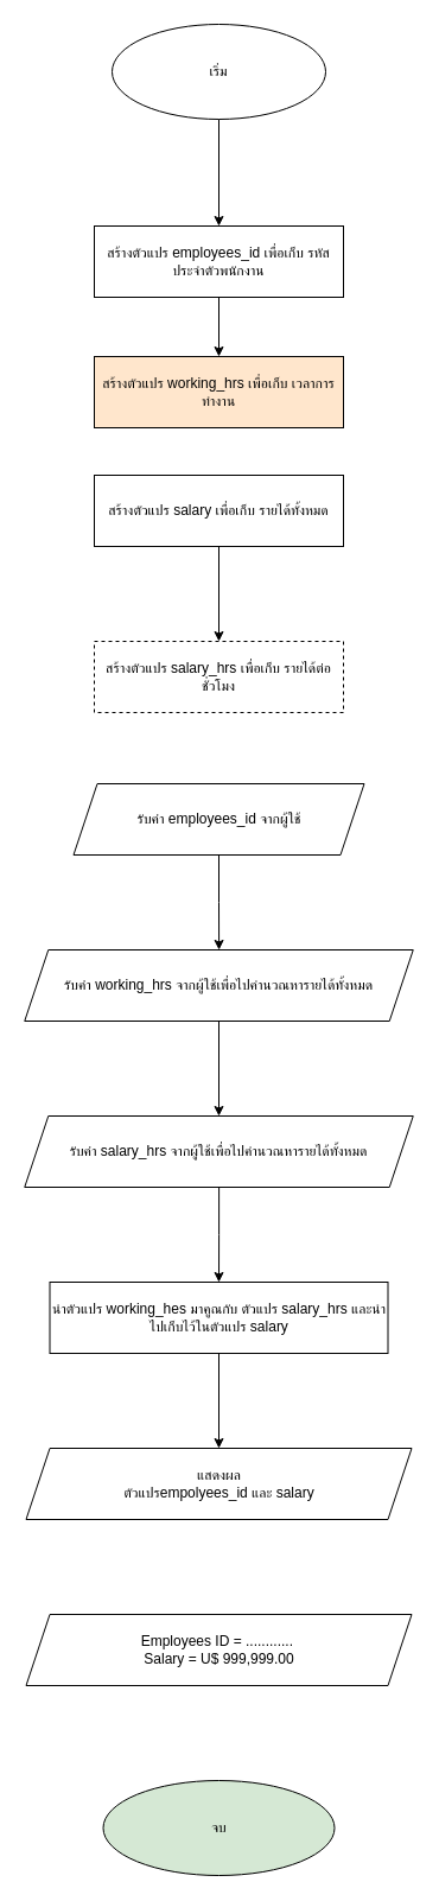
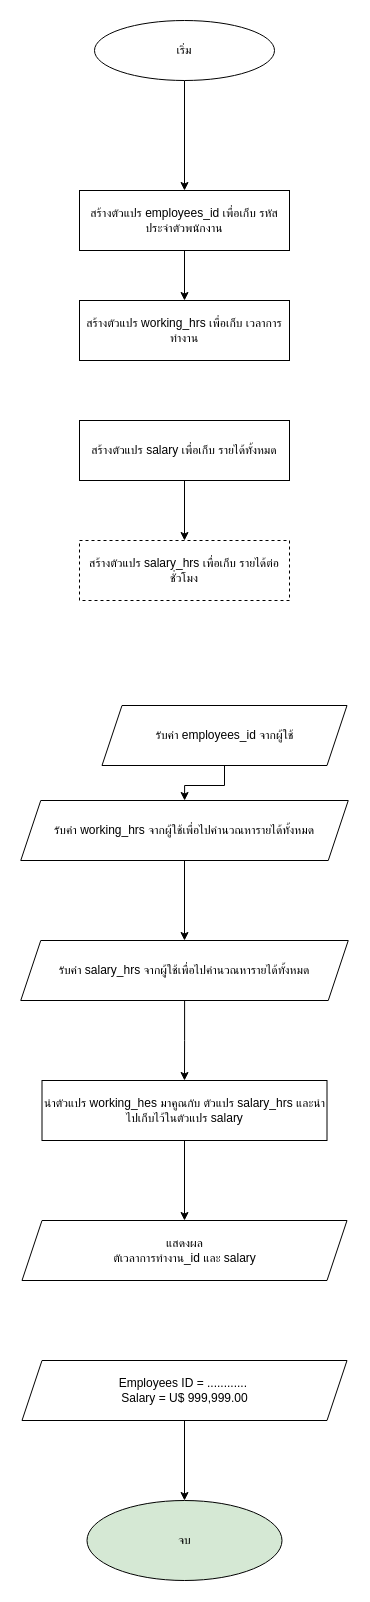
  <mxCell id="0" />
  <mxCell id="1" parent="0" />
  <mxCell id="2" value="" style="edgeStyle=orthogonalEdgeStyle;rounded=0;orthogonalLoop=1;jettySize=auto;html=1;" parent="1" source="3" target="5" edge="1"><mxGeometry relative="1" as="geometry" /></mxCell>
- <mxCell id="3" value="เริ่ม" style="ellipse;whiteSpace=wrap;html=1;fillColor=default;strokeWidth=1;" parent="1" vertex="1"><mxGeometry x="94" y="20" width="180" height="80" as="geometry" /></mxCell>
+ <mxCell id="3" value="เริ่ม" style="ellipse;whiteSpace=wrap;html=1;fillColor=default;strokeWidth=1;" parent="1" vertex="1"><mxGeometry x="94" y="20" width="180" height="60" as="geometry" /></mxCell>
  <mxCell id="4" value="" style="edgeStyle=orthogonalEdgeStyle;rounded=0;orthogonalLoop=1;jettySize=auto;html=1;" parent="1" source="5" target="6" edge="1"><mxGeometry relative="1" as="geometry" /></mxCell>
  <mxCell id="5" value="สร้างตัวแปร employees_id เพื่อเก็บ รหัสประจำตัวพนักงาน" style="whiteSpace=wrap;html=1;strokeWidth=1;" parent="1" vertex="1"><mxGeometry x="79" y="190" width="210" height="60" as="geometry" /></mxCell>
- <mxCell id="6" value="สร้างตัวแปร working_hrs เพื่อเก็บ เวลาการทำงาน" style="whiteSpace=wrap;html=1;strokeWidth=1;fillColor=#ffe6cc;" parent="1" vertex="1"><mxGeometry x="79" y="300" width="210" height="60" as="geometry" /></mxCell>
+ <mxCell id="6" value="สร้างตัวแปร working_hrs เพื่อเก็บ เวลาการทำงาน" style="whiteSpace=wrap;html=1;strokeWidth=1;" parent="1" vertex="1"><mxGeometry x="79" y="300" width="210" height="60" as="geometry" /></mxCell>
  <mxCell id="7" value="" style="edgeStyle=orthogonalEdgeStyle;rounded=0;orthogonalLoop=1;jettySize=auto;html=1;" parent="1" source="8" target="17" edge="1"><mxGeometry relative="1" as="geometry" /></mxCell>
- <mxCell id="8" value="สร้างตัวแปร salary เพื่อเก็บ รายได้ทั้งหมด" style="whiteSpace=wrap;html=1;strokeWidth=1;" parent="1" vertex="1"><mxGeometry x="79" y="400" width="210" height="60" as="geometry" /></mxCell>
+ <mxCell id="8" value="สร้างตัวแปร salary เพื่อเก็บ รายได้ทั้งหมด" style="whiteSpace=wrap;html=1;strokeWidth=1;" parent="1" vertex="1"><mxGeometry x="79" y="420" width="210" height="60" as="geometry" /></mxCell>
  <mxCell id="9" value="" style="edgeStyle=orthogonalEdgeStyle;rounded=0;orthogonalLoop=1;jettySize=auto;html=1;" parent="1" source="10" target="12" edge="1"><mxGeometry relative="1" as="geometry" /></mxCell>
- <mxCell id="10" value="รับค่า employees_id จากผู้ใช้" style="shape=parallelogram;perimeter=parallelogramPerimeter;whiteSpace=wrap;html=1;fixedSize=1;strokeWidth=1;" parent="1" vertex="1"><mxGeometry x="61.5" y="660" width="245" height="60" as="geometry" /></mxCell>
+ <mxCell id="10" value="รับค่า employees_id จากผู้ใช้" style="shape=parallelogram;perimeter=parallelogramPerimeter;whiteSpace=wrap;html=1;fixedSize=1;strokeWidth=1;" parent="1" vertex="1"><mxGeometry x="101.5" y="705" width="245" height="60" as="geometry" /></mxCell>
  <mxCell id="11" value="" style="edgeStyle=orthogonalEdgeStyle;rounded=0;orthogonalLoop=1;jettySize=auto;html=1;" parent="1" source="12" target="14" edge="1"><mxGeometry relative="1" as="geometry" /></mxCell>
  <mxCell id="12" value="รับค่า working_hrs จากผู้ใช้เพื่อไปคำนวณหารายได้ทั้งหมด" style="shape=parallelogram;perimeter=parallelogramPerimeter;whiteSpace=wrap;html=1;fixedSize=1;strokeWidth=1;" parent="1" vertex="1"><mxGeometry x="20.25" y="800" width="327.5" height="60" as="geometry" /></mxCell>
  <mxCell id="13" value="" style="edgeStyle=orthogonalEdgeStyle;rounded=0;orthogonalLoop=1;jettySize=auto;html=1;" parent="1" source="14" target="16" edge="1"><mxGeometry relative="1" as="geometry" /></mxCell>
  <mxCell id="14" value="รับค่า salary_hrs&amp;nbsp;จากผู้ใช้เพื่อไปคำนวณหารายได้ทั้งหมด" style="shape=parallelogram;perimeter=parallelogramPerimeter;whiteSpace=wrap;html=1;fixedSize=1;strokeWidth=1;" parent="1" vertex="1"><mxGeometry x="20.25" y="940" width="327.5" height="60" as="geometry" /></mxCell>
  <mxCell id="15" value="" style="edgeStyle=orthogonalEdgeStyle;rounded=0;orthogonalLoop=1;jettySize=auto;html=1;" parent="1" source="16" target="18" edge="1"><mxGeometry relative="1" as="geometry" /></mxCell>
  <mxCell id="16" value="นำตัวแปร working_hes มาคูณกับ ตัวแปร salary_hrs และนำไปเก็บไว้ในตัวแปร salary" style="whiteSpace=wrap;html=1;strokeWidth=1;" parent="1" vertex="1"><mxGeometry x="41.5" y="1080" width="285" height="60" as="geometry" /></mxCell>
  <mxCell id="17" value="สร้างตัวแปร salary_hrs&amp;nbsp;เพื่อเก็บ รายได้ต่อชั่วโมง" style="whiteSpace=wrap;html=1;strokeWidth=1;dashed=1;" parent="1" vertex="1"><mxGeometry x="79" y="540" width="210" height="60" as="geometry" /></mxCell>
- <mxCell id="18" value="แสดงผล&lt;div&gt;ตัวแปรempolyees_id และ salary&lt;/div&gt;" style="shape=parallelogram;perimeter=parallelogramPerimeter;whiteSpace=wrap;html=1;fixedSize=1;strokeWidth=1;" parent="1" vertex="1"><mxGeometry x="21.5" y="1220" width="325" height="60" as="geometry" /></mxCell>
+ <mxCell id="18" value="แสดงผล&lt;div&gt;ตัเวลาการทำงาน_id และ salary&lt;/div&gt;" style="shape=parallelogram;perimeter=parallelogramPerimeter;whiteSpace=wrap;html=1;fixedSize=1;strokeWidth=1;" parent="1" vertex="1"><mxGeometry x="21.5" y="1220" width="325" height="60" as="geometry" /></mxCell>
+ <mxCell id="19" value="" style="edgeStyle=orthogonalEdgeStyle;rounded=0;orthogonalLoop=1;jettySize=auto;html=1;" parent="1" source="20" target="21" edge="1"><mxGeometry relative="1" as="geometry" /></mxCell>
  <mxCell id="20" value="Employees ID = ............&amp;nbsp;&lt;div&gt;Salary = U$ 999,999.00&lt;br&gt;&lt;/div&gt;" style="shape=parallelogram;perimeter=parallelogramPerimeter;whiteSpace=wrap;html=1;fixedSize=1;strokeWidth=1;" parent="1" vertex="1"><mxGeometry x="21.5" y="1360" width="325" height="60" as="geometry" /></mxCell>
  <mxCell id="21" value="จบ" style="ellipse;whiteSpace=wrap;html=1;strokeWidth=1;fillColor=#d5e8d4;" parent="1" vertex="1"><mxGeometry x="86.5" y="1500" width="195" height="80" as="geometry" /></mxCell>
